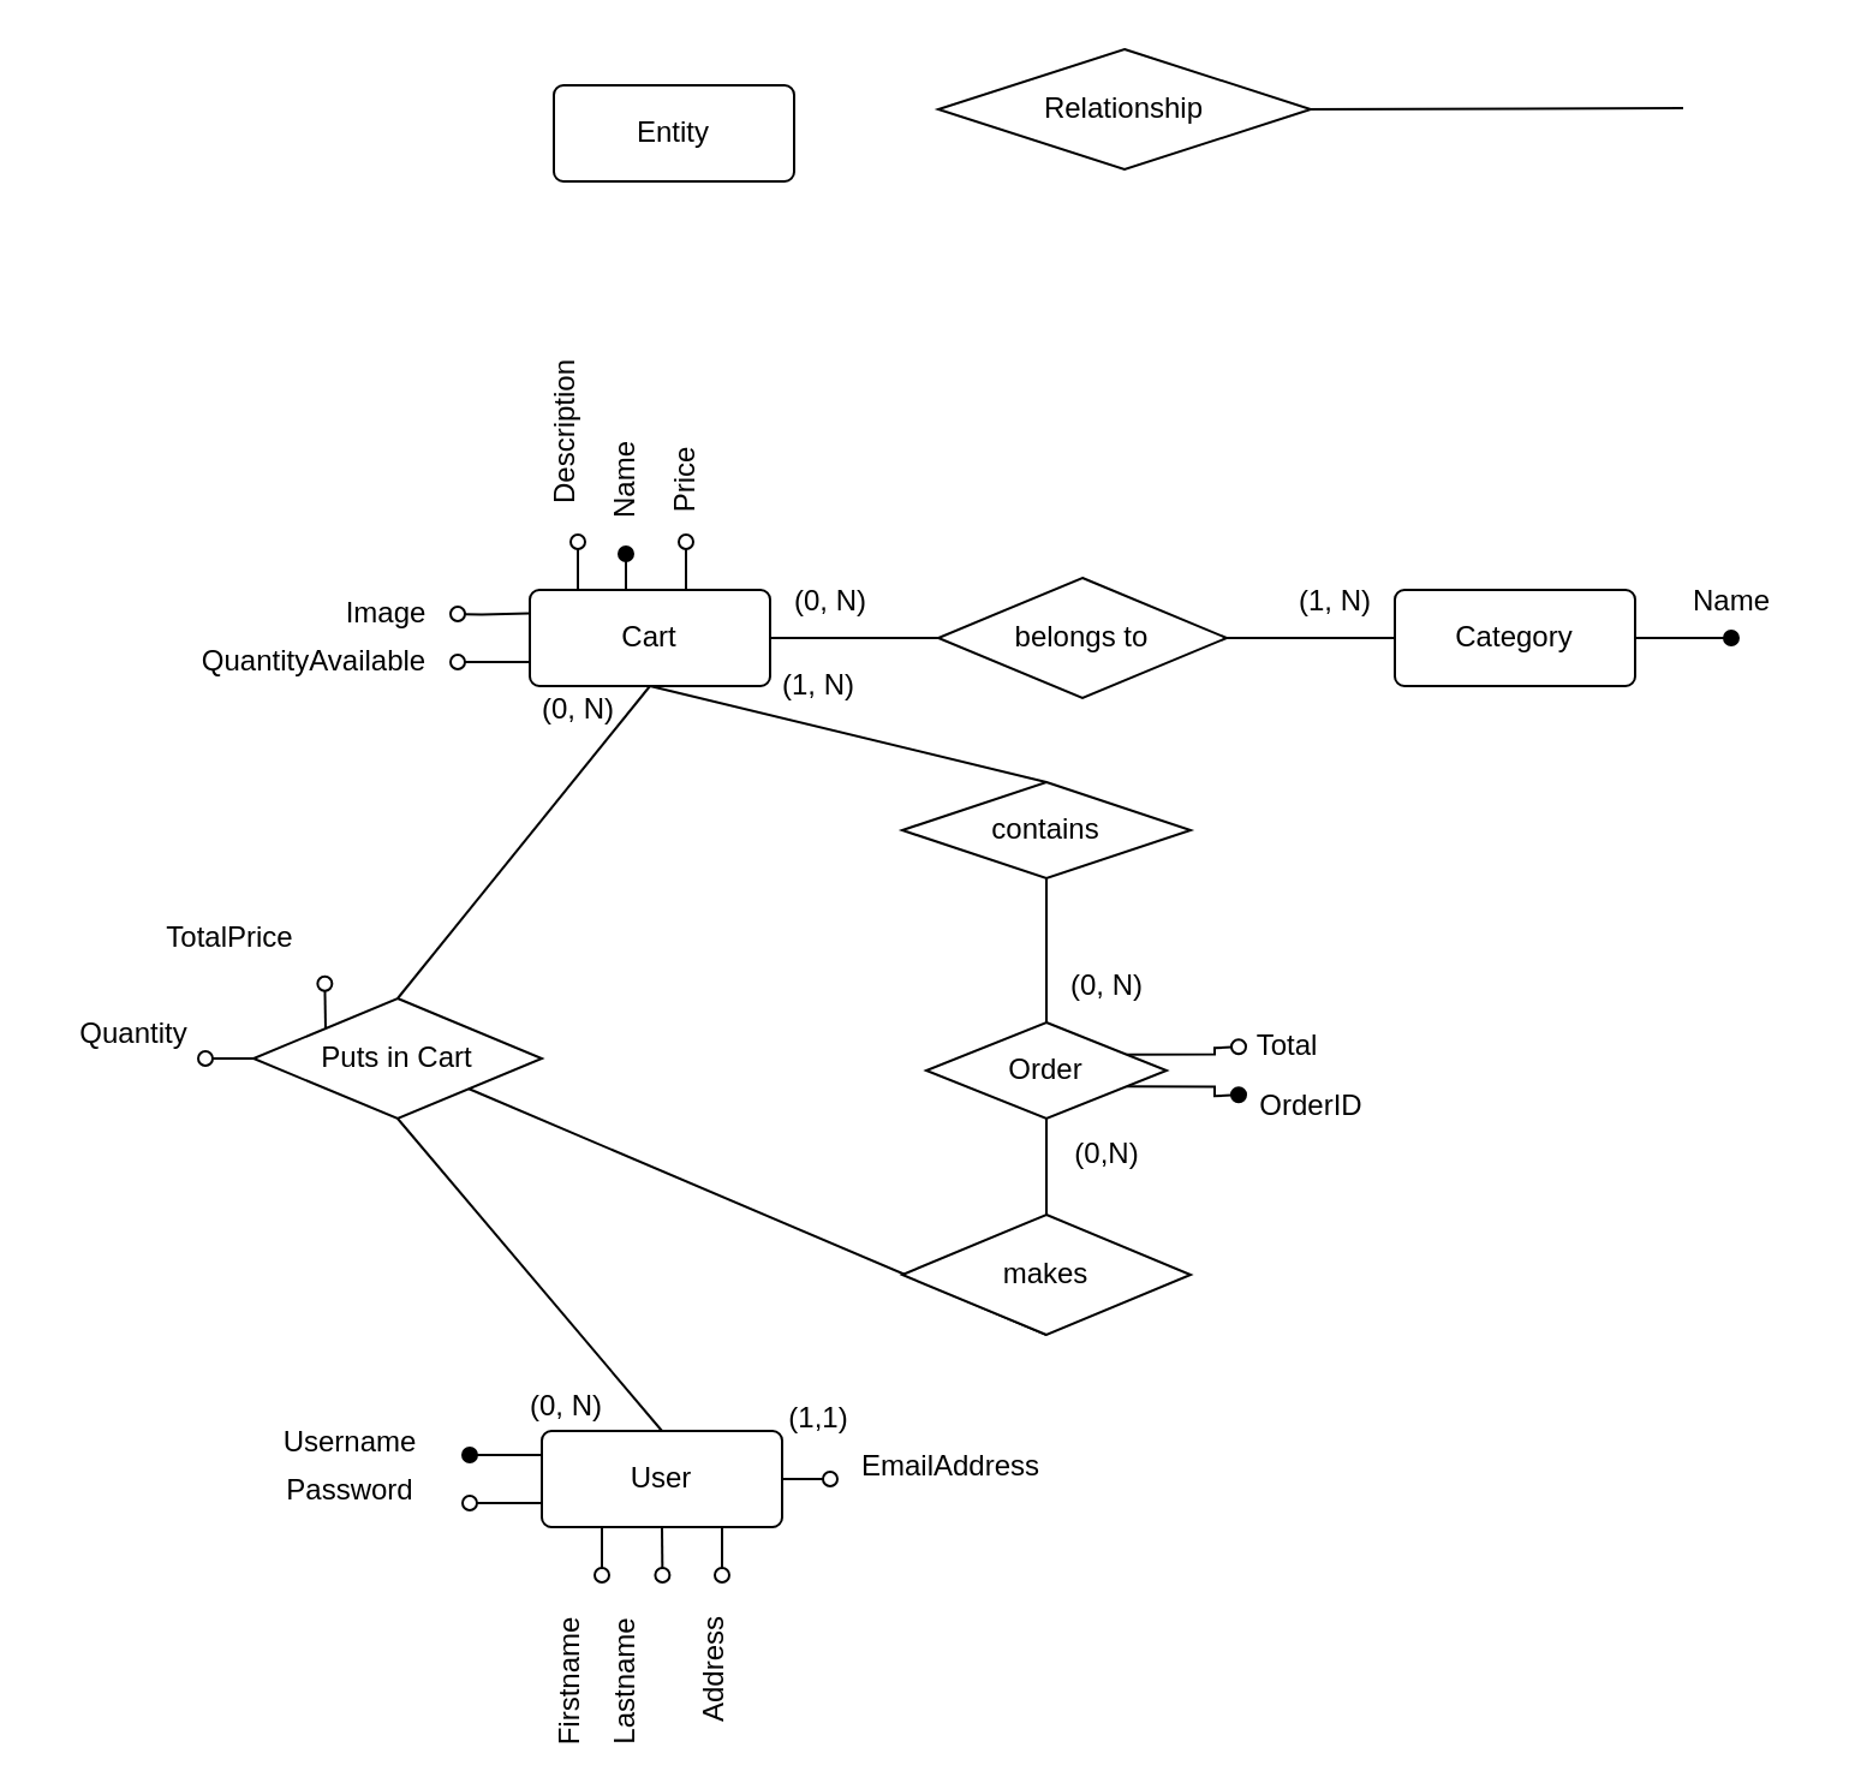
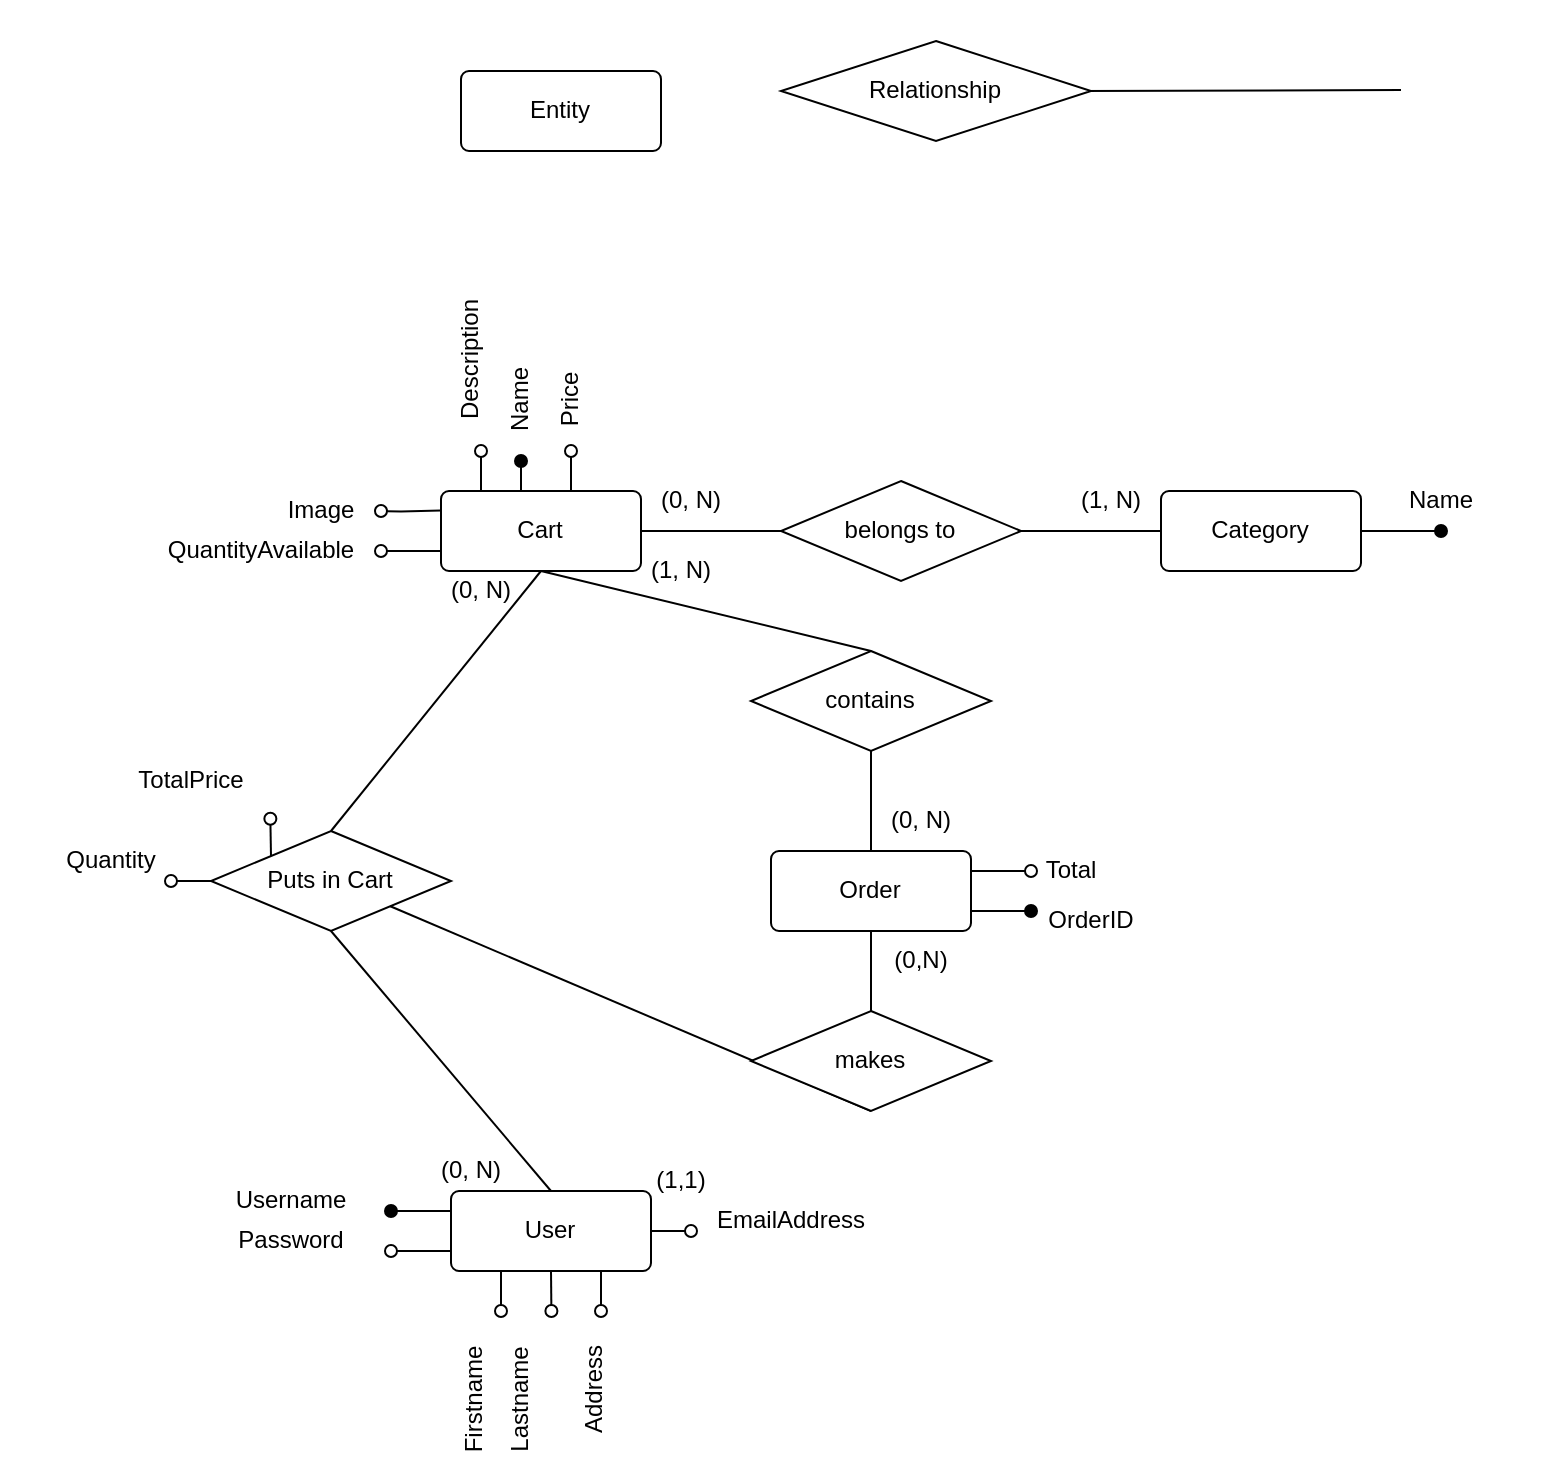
  <mxCell id="0" />
  <mxCell id="1" parent="0" />
  <mxCell id="2" style="edgeStyle=orthogonalEdgeStyle;rounded=0;orthogonalLoop=1;jettySize=auto;html=1;exitX=1;exitY=0.25;exitDx=0;exitDy=0;startArrow=none;startFill=0;endArrow=oval;endFill=0;" edge="1" parent="1" source="4"><mxGeometry relative="1" as="geometry"><mxPoint x="515" y="435.143" as="targetPoint" /></mxGeometry></mxCell>
  <mxCell id="3" style="edgeStyle=orthogonalEdgeStyle;rounded=0;orthogonalLoop=1;jettySize=auto;html=1;exitX=1;exitY=0.75;exitDx=0;exitDy=0;startArrow=none;startFill=0;endArrow=oval;endFill=1;" edge="1" parent="1" source="4"><mxGeometry relative="1" as="geometry"><mxPoint x="515" y="455.143" as="targetPoint" /></mxGeometry></mxCell>
- <mxCell id="4" value="Order" style="rhombus;arcSize=10;whiteSpace=wrap;html=1;align=center;" vertex="1" parent="1"><mxGeometry x="385" y="425" width="100" height="40" as="geometry" /></mxCell>
+ <mxCell id="4" value="Order" style="rounded=1;arcSize=10;whiteSpace=wrap;html=1;align=center;" vertex="1" parent="1"><mxGeometry x="385" y="425" width="100" height="40" as="geometry" /></mxCell>
  <mxCell id="5" value="belongs to" style="shape=rhombus;perimeter=rhombusPerimeter;whiteSpace=wrap;html=1;align=center;" vertex="1" parent="1"><mxGeometry x="390" y="240" width="120" height="50" as="geometry" /></mxCell>
  <mxCell id="6" value="" style="endArrow=none;html=1;rounded=0;" edge="1" parent="1"><mxGeometry relative="1" as="geometry"><mxPoint x="540" y="45" as="sourcePoint" /><mxPoint x="700" y="44.5" as="targetPoint" /></mxGeometry></mxCell>
  <mxCell id="7" style="edgeStyle=orthogonalEdgeStyle;rounded=0;orthogonalLoop=1;jettySize=auto;html=1;exitX=0.75;exitY=0;exitDx=0;exitDy=0;startArrow=none;startFill=0;endArrow=oval;endFill=0;" edge="1" parent="1" source="11" target="19"><mxGeometry relative="1" as="geometry"><mxPoint x="295.143" y="225" as="targetPoint" /><Array as="points"><mxPoint x="285" y="245" /></Array></mxGeometry></mxCell>
  <mxCell id="8" style="edgeStyle=orthogonalEdgeStyle;rounded=0;orthogonalLoop=1;jettySize=auto;html=1;exitX=0.5;exitY=0;exitDx=0;exitDy=0;startArrow=none;startFill=0;endArrow=oval;endFill=1;" edge="1" parent="1" source="11" target="18"><mxGeometry relative="1" as="geometry"><mxPoint x="269.905" y="225" as="targetPoint" /><Array as="points"><mxPoint x="260" y="245" /></Array></mxGeometry></mxCell>
  <mxCell id="9" style="edgeStyle=orthogonalEdgeStyle;rounded=0;orthogonalLoop=1;jettySize=auto;html=1;exitX=0.25;exitY=0;exitDx=0;exitDy=0;startArrow=none;startFill=0;endArrow=oval;endFill=0;" edge="1" parent="1" source="11"><mxGeometry relative="1" as="geometry"><mxPoint x="240" y="225" as="targetPoint" /><Array as="points"><mxPoint x="240" y="245" /></Array></mxGeometry></mxCell>
  <mxCell id="10" style="edgeStyle=orthogonalEdgeStyle;rounded=0;orthogonalLoop=1;jettySize=auto;html=1;exitX=0;exitY=0.75;exitDx=0;exitDy=0;startArrow=none;startFill=0;endArrow=oval;endFill=0;" edge="1" parent="1" source="11" target="21"><mxGeometry relative="1" as="geometry" /></mxCell>
  <mxCell id="11" value="Cart" style="rounded=1;arcSize=10;whiteSpace=wrap;html=1;align=center;" vertex="1" parent="1"><mxGeometry x="220" y="245" width="100" height="40" as="geometry" /></mxCell>
  <mxCell id="12" value="Relationship" style="shape=rhombus;perimeter=rhombusPerimeter;whiteSpace=wrap;html=1;align=center;" vertex="1" parent="1"><mxGeometry x="390" y="20" width="155" height="50" as="geometry" /></mxCell>
  <mxCell id="13" style="edgeStyle=orthogonalEdgeStyle;rounded=0;orthogonalLoop=1;jettySize=auto;html=1;exitX=1;exitY=0.25;exitDx=0;exitDy=0;startArrow=none;startFill=0;endArrow=oval;endFill=1;" edge="1" parent="1" source="14"><mxGeometry relative="1" as="geometry"><mxPoint x="720" y="265" as="targetPoint" /><Array as="points"><mxPoint x="680" y="265" /><mxPoint x="710" y="265" /></Array></mxGeometry></mxCell>
  <mxCell id="14" value="Category" style="rounded=1;arcSize=10;whiteSpace=wrap;html=1;align=center;" vertex="1" parent="1"><mxGeometry x="580" y="245" width="100" height="40" as="geometry" /></mxCell>
  <mxCell id="15" value="" style="endArrow=none;html=1;rounded=0;" edge="1" parent="1" source="11" target="5"><mxGeometry relative="1" as="geometry"><mxPoint x="550" y="114.5" as="sourcePoint" /><mxPoint x="710" y="114.5" as="targetPoint" /></mxGeometry></mxCell>
  <mxCell id="16" value="" style="endArrow=none;html=1;rounded=0;" edge="1" parent="1" source="5" target="14"><mxGeometry relative="1" as="geometry"><mxPoint x="550" y="114.5" as="sourcePoint" /><mxPoint x="710" y="114.5" as="targetPoint" /></mxGeometry></mxCell>
  <mxCell id="17" value="&lt;div&gt;Name&lt;/div&gt;" style="text;html=1;align=center;verticalAlign=middle;resizable=0;points=[];autosize=1;strokeColor=none;fillColor=none;" vertex="1" parent="1"><mxGeometry x="690" y="235" width="60" height="30" as="geometry" /></mxCell>
  <mxCell id="18" value="Name" style="text;html=1;align=center;verticalAlign=middle;resizable=0;points=[];autosize=1;strokeColor=none;fillColor=none;rotation=270;" vertex="1" parent="1"><mxGeometry x="230" y="185" width="60" height="30" as="geometry" /></mxCell>
  <mxCell id="19" value="Price" style="text;html=1;align=center;verticalAlign=middle;resizable=0;points=[];autosize=1;strokeColor=none;fillColor=none;rotation=270;" vertex="1" parent="1"><mxGeometry x="260" y="185" width="50" height="30" as="geometry" /></mxCell>
  <mxCell id="20" value="&lt;div&gt;Image&lt;/div&gt;" style="text;html=1;align=center;verticalAlign=middle;resizable=0;points=[];autosize=1;strokeColor=none;fillColor=none;" vertex="1" parent="1"><mxGeometry x="130" y="240" width="60" height="30" as="geometry" /></mxCell>
  <mxCell id="21" value="&lt;div&gt;QuantityAvailable&lt;/div&gt;" style="text;html=1;align=center;verticalAlign=middle;resizable=0;points=[];autosize=1;strokeColor=none;fillColor=none;" vertex="1" parent="1"><mxGeometry x="70" y="260" width="120" height="30" as="geometry" /></mxCell>
  <mxCell id="22" style="edgeStyle=orthogonalEdgeStyle;rounded=0;orthogonalLoop=1;jettySize=auto;html=1;exitX=0;exitY=0.25;exitDx=0;exitDy=0;startArrow=none;startFill=0;endArrow=oval;endFill=0;" edge="1" parent="1" target="20"><mxGeometry relative="1" as="geometry"><mxPoint x="190" y="255.04" as="targetPoint" /><mxPoint x="220" y="254.8" as="sourcePoint" /></mxGeometry></mxCell>
  <mxCell id="23" value="&lt;div&gt;Description&lt;/div&gt;" style="text;html=1;align=center;verticalAlign=middle;resizable=0;points=[];autosize=1;strokeColor=none;fillColor=none;rotation=-90;" vertex="1" parent="1"><mxGeometry x="190" y="165" width="90" height="30" as="geometry" /></mxCell>
  <mxCell id="24" style="edgeStyle=orthogonalEdgeStyle;rounded=0;orthogonalLoop=1;jettySize=auto;html=1;exitX=0;exitY=0.25;exitDx=0;exitDy=0;startArrow=none;startFill=0;endArrow=oval;endFill=1;" edge="1" parent="1" source="30"><mxGeometry relative="1" as="geometry"><mxPoint x="195" y="605" as="targetPoint" /></mxGeometry></mxCell>
  <mxCell id="25" style="edgeStyle=orthogonalEdgeStyle;rounded=0;orthogonalLoop=1;jettySize=auto;html=1;exitX=0;exitY=0.75;exitDx=0;exitDy=0;startArrow=none;startFill=0;endArrow=oval;endFill=0;" edge="1" parent="1" source="30"><mxGeometry relative="1" as="geometry"><mxPoint x="195" y="625" as="targetPoint" /></mxGeometry></mxCell>
  <mxCell id="26" style="edgeStyle=orthogonalEdgeStyle;rounded=0;orthogonalLoop=1;jettySize=auto;html=1;exitX=0.25;exitY=1;exitDx=0;exitDy=0;startArrow=none;startFill=0;endArrow=oval;endFill=0;" edge="1" parent="1" source="30"><mxGeometry relative="1" as="geometry"><mxPoint x="250" y="655" as="targetPoint" /></mxGeometry></mxCell>
  <mxCell id="27" style="edgeStyle=orthogonalEdgeStyle;rounded=0;orthogonalLoop=1;jettySize=auto;html=1;exitX=0.5;exitY=1;exitDx=0;exitDy=0;startArrow=none;startFill=0;endArrow=oval;endFill=0;" edge="1" parent="1" source="30"><mxGeometry relative="1" as="geometry"><mxPoint x="275.2" y="655" as="targetPoint" /></mxGeometry></mxCell>
  <mxCell id="28" style="edgeStyle=orthogonalEdgeStyle;rounded=0;orthogonalLoop=1;jettySize=auto;html=1;exitX=0.75;exitY=1;exitDx=0;exitDy=0;startArrow=none;startFill=0;endArrow=oval;endFill=0;" edge="1" parent="1" source="30"><mxGeometry relative="1" as="geometry"><mxPoint x="300" y="655" as="targetPoint" /></mxGeometry></mxCell>
  <mxCell id="29" style="edgeStyle=orthogonalEdgeStyle;rounded=0;orthogonalLoop=1;jettySize=auto;html=1;exitX=1;exitY=0.5;exitDx=0;exitDy=0;startArrow=none;startFill=0;endArrow=oval;endFill=0;" edge="1" parent="1" source="30"><mxGeometry relative="1" as="geometry"><mxPoint x="345" y="615" as="targetPoint" /></mxGeometry></mxCell>
  <mxCell id="30" value="&lt;div&gt;User&lt;/div&gt;" style="rounded=1;arcSize=10;whiteSpace=wrap;html=1;align=center;" vertex="1" parent="1"><mxGeometry x="225" y="595" width="100" height="40" as="geometry" /></mxCell>
  <mxCell id="31" value="&lt;div&gt;Username&lt;/div&gt;" style="text;html=1;align=center;verticalAlign=middle;resizable=0;points=[];autosize=1;strokeColor=none;fillColor=none;" vertex="1" parent="1"><mxGeometry x="105" y="585" width="80" height="30" as="geometry" /></mxCell>
  <mxCell id="32" value="&lt;div&gt;Password&lt;/div&gt;" style="text;html=1;align=center;verticalAlign=middle;resizable=0;points=[];autosize=1;strokeColor=none;fillColor=none;" vertex="1" parent="1"><mxGeometry x="105" y="605" width="80" height="30" as="geometry" /></mxCell>
  <mxCell id="33" value="Firstname" style="text;html=1;align=center;verticalAlign=middle;resizable=0;points=[];autosize=1;strokeColor=none;fillColor=none;rotation=-90;" vertex="1" parent="1"><mxGeometry x="197" y="685" width="80" height="30" as="geometry" /></mxCell>
  <mxCell id="34" value="Lastname" style="text;html=1;align=center;verticalAlign=middle;resizable=0;points=[];autosize=1;strokeColor=none;fillColor=none;rotation=-90;" vertex="1" parent="1"><mxGeometry x="220" y="685" width="80" height="30" as="geometry" /></mxCell>
  <mxCell id="35" value="EmailAddress" style="text;html=1;align=center;verticalAlign=middle;resizable=0;points=[];autosize=1;strokeColor=none;fillColor=none;" vertex="1" parent="1"><mxGeometry x="345" y="595" width="100" height="30" as="geometry" /></mxCell>
  <mxCell id="36" value="Address" style="text;html=1;align=center;verticalAlign=middle;resizable=0;points=[];autosize=1;strokeColor=none;fillColor=none;rotation=-90;" vertex="1" parent="1"><mxGeometry x="262" y="680" width="70" height="30" as="geometry" /></mxCell>
  <mxCell id="37" style="edgeStyle=orthogonalEdgeStyle;rounded=0;orthogonalLoop=1;jettySize=auto;html=1;exitX=0;exitY=0.5;exitDx=0;exitDy=0;startArrow=none;startFill=0;endArrow=oval;endFill=0;" edge="1" parent="1" source="39"><mxGeometry relative="1" as="geometry"><mxPoint x="85" y="440.286" as="targetPoint" /></mxGeometry></mxCell>
  <mxCell id="38" style="edgeStyle=orthogonalEdgeStyle;rounded=0;orthogonalLoop=1;jettySize=auto;html=1;exitX=0;exitY=0;exitDx=0;exitDy=0;entryX=0.996;entryY=1.129;entryDx=0;entryDy=0;entryPerimeter=0;startArrow=none;startFill=0;endArrow=oval;endFill=0;" edge="1" parent="1" source="39" target="45"><mxGeometry relative="1" as="geometry" /></mxCell>
  <mxCell id="39" value="Puts in Cart" style="shape=rhombus;perimeter=rhombusPerimeter;whiteSpace=wrap;html=1;align=center;" vertex="1" parent="1"><mxGeometry x="105" y="415" width="120" height="50" as="geometry" /></mxCell>
  <mxCell id="40" value="" style="endArrow=none;html=1;rounded=0;entryX=0.5;entryY=0;entryDx=0;entryDy=0;exitX=0.5;exitY=1;exitDx=0;exitDy=0;" edge="1" parent="1" source="11" target="39"><mxGeometry relative="1" as="geometry"><mxPoint x="550" y="55" as="sourcePoint" /><mxPoint x="710" y="54.5" as="targetPoint" /></mxGeometry></mxCell>
  <mxCell id="41" value="" style="endArrow=none;html=1;rounded=0;exitX=0.5;exitY=1;exitDx=0;exitDy=0;entryX=0.5;entryY=0;entryDx=0;entryDy=0;" edge="1" parent="1" source="11" target="51"><mxGeometry relative="1" as="geometry"><mxPoint x="610" y="285" as="sourcePoint" /><mxPoint x="360" y="305" as="targetPoint" /></mxGeometry></mxCell>
  <mxCell id="42" value="" style="endArrow=none;html=1;rounded=0;exitX=0.5;exitY=1;exitDx=0;exitDy=0;" edge="1" parent="1" source="47" target="39"><mxGeometry relative="1" as="geometry"><mxPoint x="405" y="535" as="sourcePoint" /><mxPoint x="455" y="425" as="targetPoint" /></mxGeometry></mxCell>
  <mxCell id="43" value="" style="endArrow=none;html=1;rounded=0;exitX=0.5;exitY=1;exitDx=0;exitDy=0;entryX=0.5;entryY=0;entryDx=0;entryDy=0;" edge="1" parent="1" source="39" target="30"><mxGeometry relative="1" as="geometry"><mxPoint x="575" y="115" as="sourcePoint" /><mxPoint x="735" y="114.5" as="targetPoint" /></mxGeometry></mxCell>
  <mxCell id="44" value="Quantity" style="text;html=1;align=center;verticalAlign=middle;resizable=0;points=[];autosize=1;strokeColor=none;fillColor=none;" vertex="1" parent="1"><mxGeometry x="20" y="415" width="70" height="30" as="geometry" /></mxCell>
  <mxCell id="45" value="TotalPrice" style="text;html=1;align=center;verticalAlign=middle;resizable=0;points=[];autosize=1;strokeColor=none;fillColor=none;" vertex="1" parent="1"><mxGeometry x="55" y="375" width="80" height="30" as="geometry" /></mxCell>
  <mxCell id="46" value="Entity" style="rounded=1;arcSize=10;whiteSpace=wrap;html=1;align=center;" vertex="1" parent="1"><mxGeometry x="230" y="35" width="100" height="40" as="geometry" /></mxCell>
  <mxCell id="47" value="makes" style="shape=rhombus;perimeter=rhombusPerimeter;whiteSpace=wrap;html=1;align=center;" vertex="1" parent="1"><mxGeometry x="375" y="505" width="120" height="50" as="geometry" /></mxCell>
  <mxCell id="48" value="Total" style="text;html=1;align=center;verticalAlign=middle;resizable=0;points=[];autosize=1;strokeColor=none;fillColor=none;" vertex="1" parent="1"><mxGeometry x="510" y="420" width="50" height="30" as="geometry" /></mxCell>
  <mxCell id="49" value="OrderID" style="text;html=1;align=center;verticalAlign=middle;resizable=0;points=[];autosize=1;strokeColor=none;fillColor=none;" vertex="1" parent="1"><mxGeometry x="510" y="445" width="70" height="30" as="geometry" /></mxCell>
  <mxCell id="50" value="" style="endArrow=none;html=1;rounded=0;exitX=0.5;exitY=0;exitDx=0;exitDy=0;" edge="1" parent="1" source="47" target="4"><mxGeometry relative="1" as="geometry"><mxPoint x="285" y="335" as="sourcePoint" /><mxPoint x="415" y="385" as="targetPoint" /></mxGeometry></mxCell>
- <mxCell id="51" value="contains" style="shape=rhombus;perimeter=rhombusPerimeter;whiteSpace=wrap;html=1;align=center;" vertex="1" parent="1"><mxGeometry x="375" y="325" width="120" height="40" as="geometry" /></mxCell>
+ <mxCell id="51" value="contains" style="shape=rhombus;perimeter=rhombusPerimeter;whiteSpace=wrap;html=1;align=center;" vertex="1" parent="1"><mxGeometry x="375" y="325" width="120" height="50" as="geometry" /></mxCell>
  <mxCell id="52" value="" style="endArrow=none;html=1;rounded=0;" edge="1" parent="1" source="4" target="51"><mxGeometry relative="1" as="geometry"><mxPoint x="280" y="295" as="sourcePoint" /><mxPoint x="445" y="335" as="targetPoint" /></mxGeometry></mxCell>
  <mxCell id="53" value="(0, N)" style="text;html=1;align=center;verticalAlign=middle;resizable=0;points=[];autosize=1;strokeColor=none;fillColor=none;" vertex="1" parent="1"><mxGeometry x="210" y="570" width="50" height="30" as="geometry" /></mxCell>
  <mxCell id="54" value="(0, N)" style="text;html=1;align=center;verticalAlign=middle;resizable=0;points=[];autosize=1;strokeColor=none;fillColor=none;" vertex="1" parent="1"><mxGeometry x="215" y="280" width="50" height="30" as="geometry" /></mxCell>
  <mxCell id="55" value="(1, N)" style="text;html=1;align=center;verticalAlign=middle;resizable=0;points=[];autosize=1;strokeColor=none;fillColor=none;" vertex="1" parent="1"><mxGeometry x="315" y="270" width="50" height="30" as="geometry" /></mxCell>
  <mxCell id="56" value="(0, N)" style="text;html=1;align=center;verticalAlign=middle;resizable=0;points=[];autosize=1;strokeColor=none;fillColor=none;" vertex="1" parent="1"><mxGeometry x="435" y="395" width="50" height="30" as="geometry" /></mxCell>
  <mxCell id="57" value="(0,N)" style="text;html=1;align=center;verticalAlign=middle;resizable=0;points=[];autosize=1;strokeColor=none;fillColor=none;" vertex="1" parent="1"><mxGeometry x="435" y="465" width="50" height="30" as="geometry" /></mxCell>
  <mxCell id="58" value="(1,1)" style="text;html=1;align=center;verticalAlign=middle;resizable=0;points=[];autosize=1;strokeColor=none;fillColor=none;" vertex="1" parent="1"><mxGeometry x="315" y="575" width="50" height="30" as="geometry" /></mxCell>
  <mxCell id="59" value="(0, N)" style="text;html=1;align=center;verticalAlign=middle;resizable=0;points=[];autosize=1;strokeColor=none;fillColor=none;" vertex="1" parent="1"><mxGeometry x="320" y="235" width="50" height="30" as="geometry" /></mxCell>
  <mxCell id="60" value="(1, N)" style="text;html=1;align=center;verticalAlign=middle;resizable=0;points=[];autosize=1;strokeColor=none;fillColor=none;" vertex="1" parent="1"><mxGeometry x="530" y="235" width="50" height="30" as="geometry" /></mxCell>
